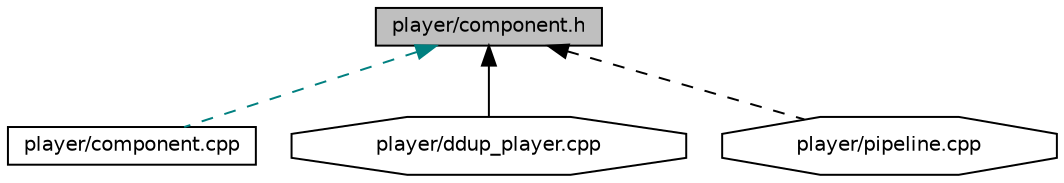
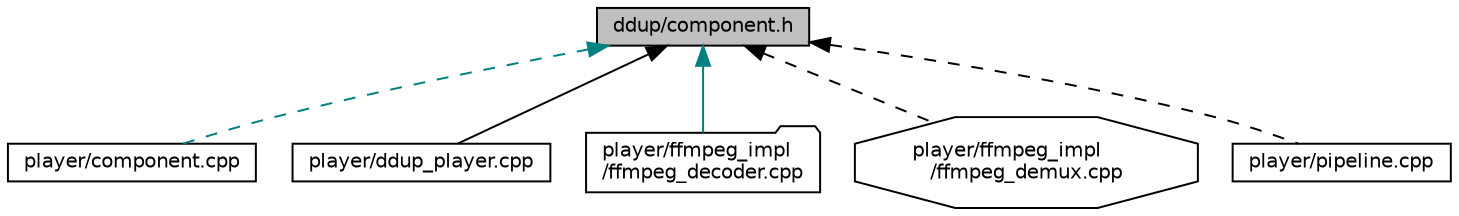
  digraph {
    node [color=black fillcolor=white fontname=Helvetica fontsize=10 shape=octagon style=filled]
    edge [color=black dir=back fontname=Helvetica fontsize=10 labelfontname=Helvetica labelfontsize=10 style=dashed]
-   n1 [fillcolor=grey75 fontcolor=black height=0.2 label="player/component.h" shape=box width=0.4]
+   n1 [fillcolor=grey75 fontcolor=black height=0.2 label="ddup/component.h" shape=box width=0.4]
    n2 [height=0.2 label="player/component.cpp" shape=box width=0.4]
-   n3 [height=0.2 label="player/ddup_player.cpp" width=0.4]
-   n6 [height=0.2 label="player/pipeline.cpp" width=0.4]
+   n3 [height=0.2 label="player/ddup_player.cpp" shape=box width=0.4]
+   n4 [height=0.2 label="player/ffmpeg_impl\l/ffmpeg_decoder.cpp" shape=folder width=0.4]
+   n5 [height=0.2 label="player/ffmpeg_impl\l/ffmpeg_demux.cpp" width=0.4]
+   n6 [height=0.2 label="player/pipeline.cpp" shape=box width=0.4]
    n1 -> n2 [color=teal]
    n1 -> n3 [style=solid]
+   n1 -> n4 [color=teal style=solid]
+   n1 -> n5
    n1 -> n6
  }
